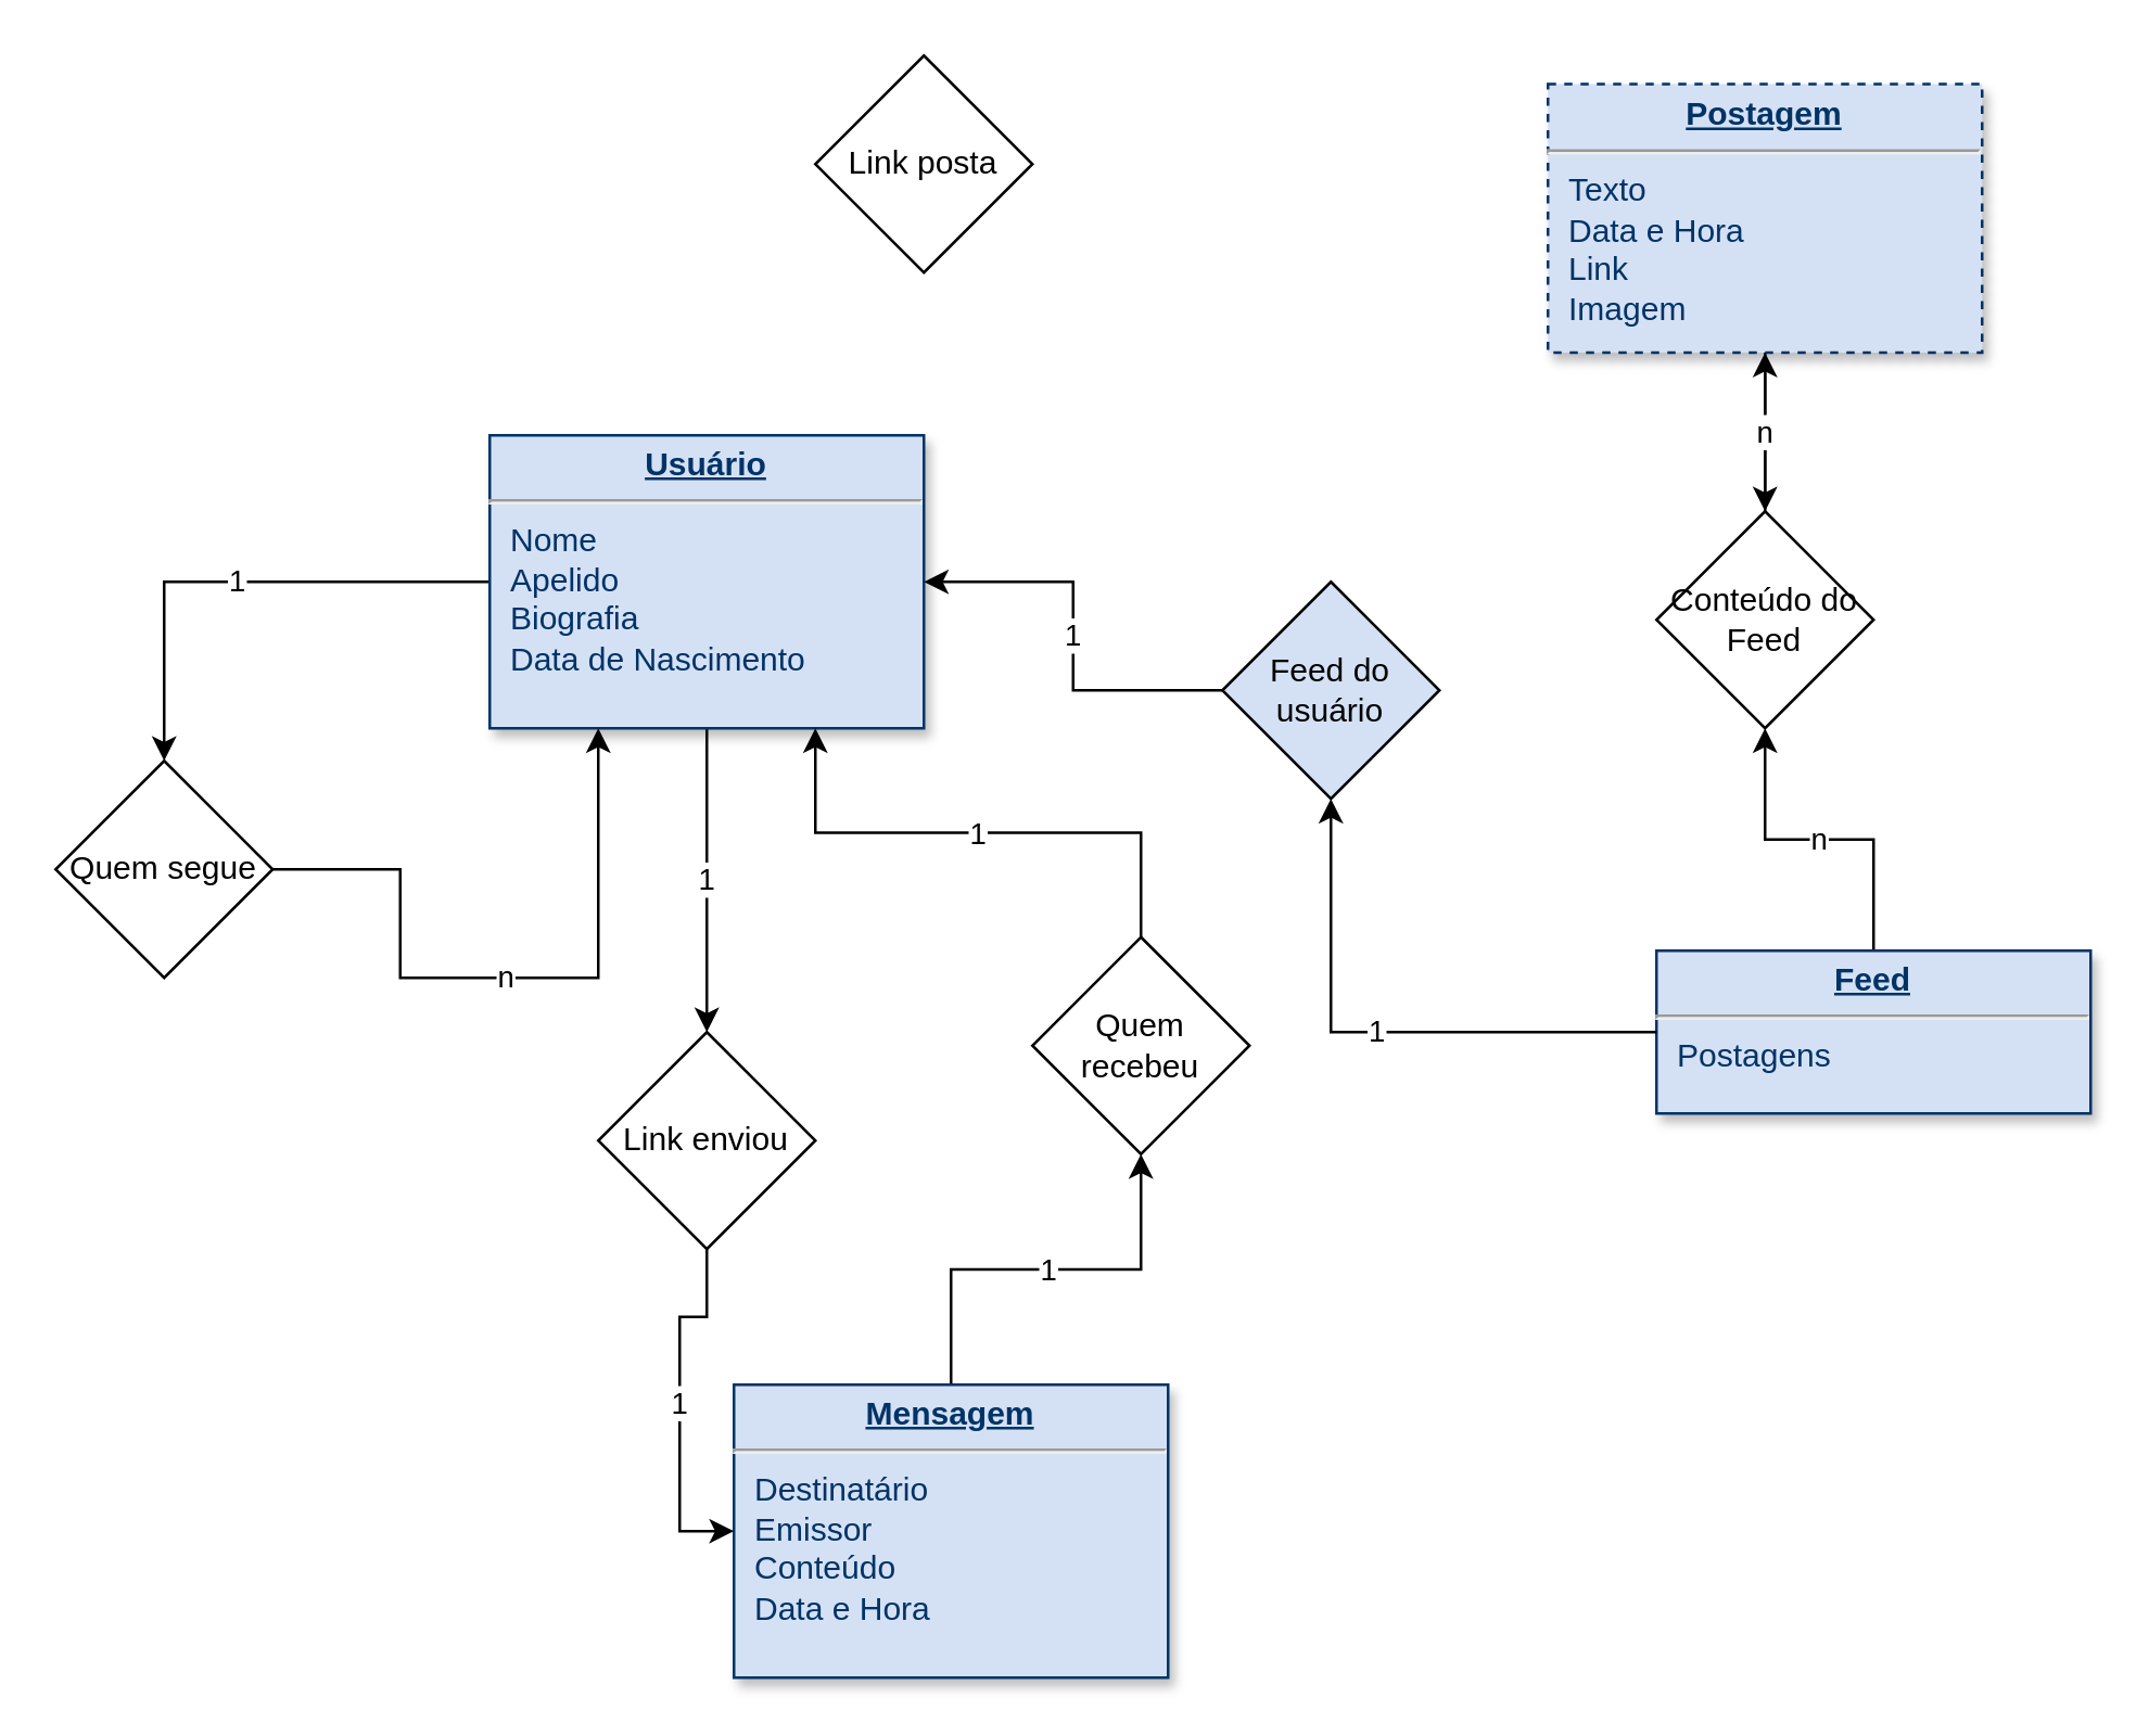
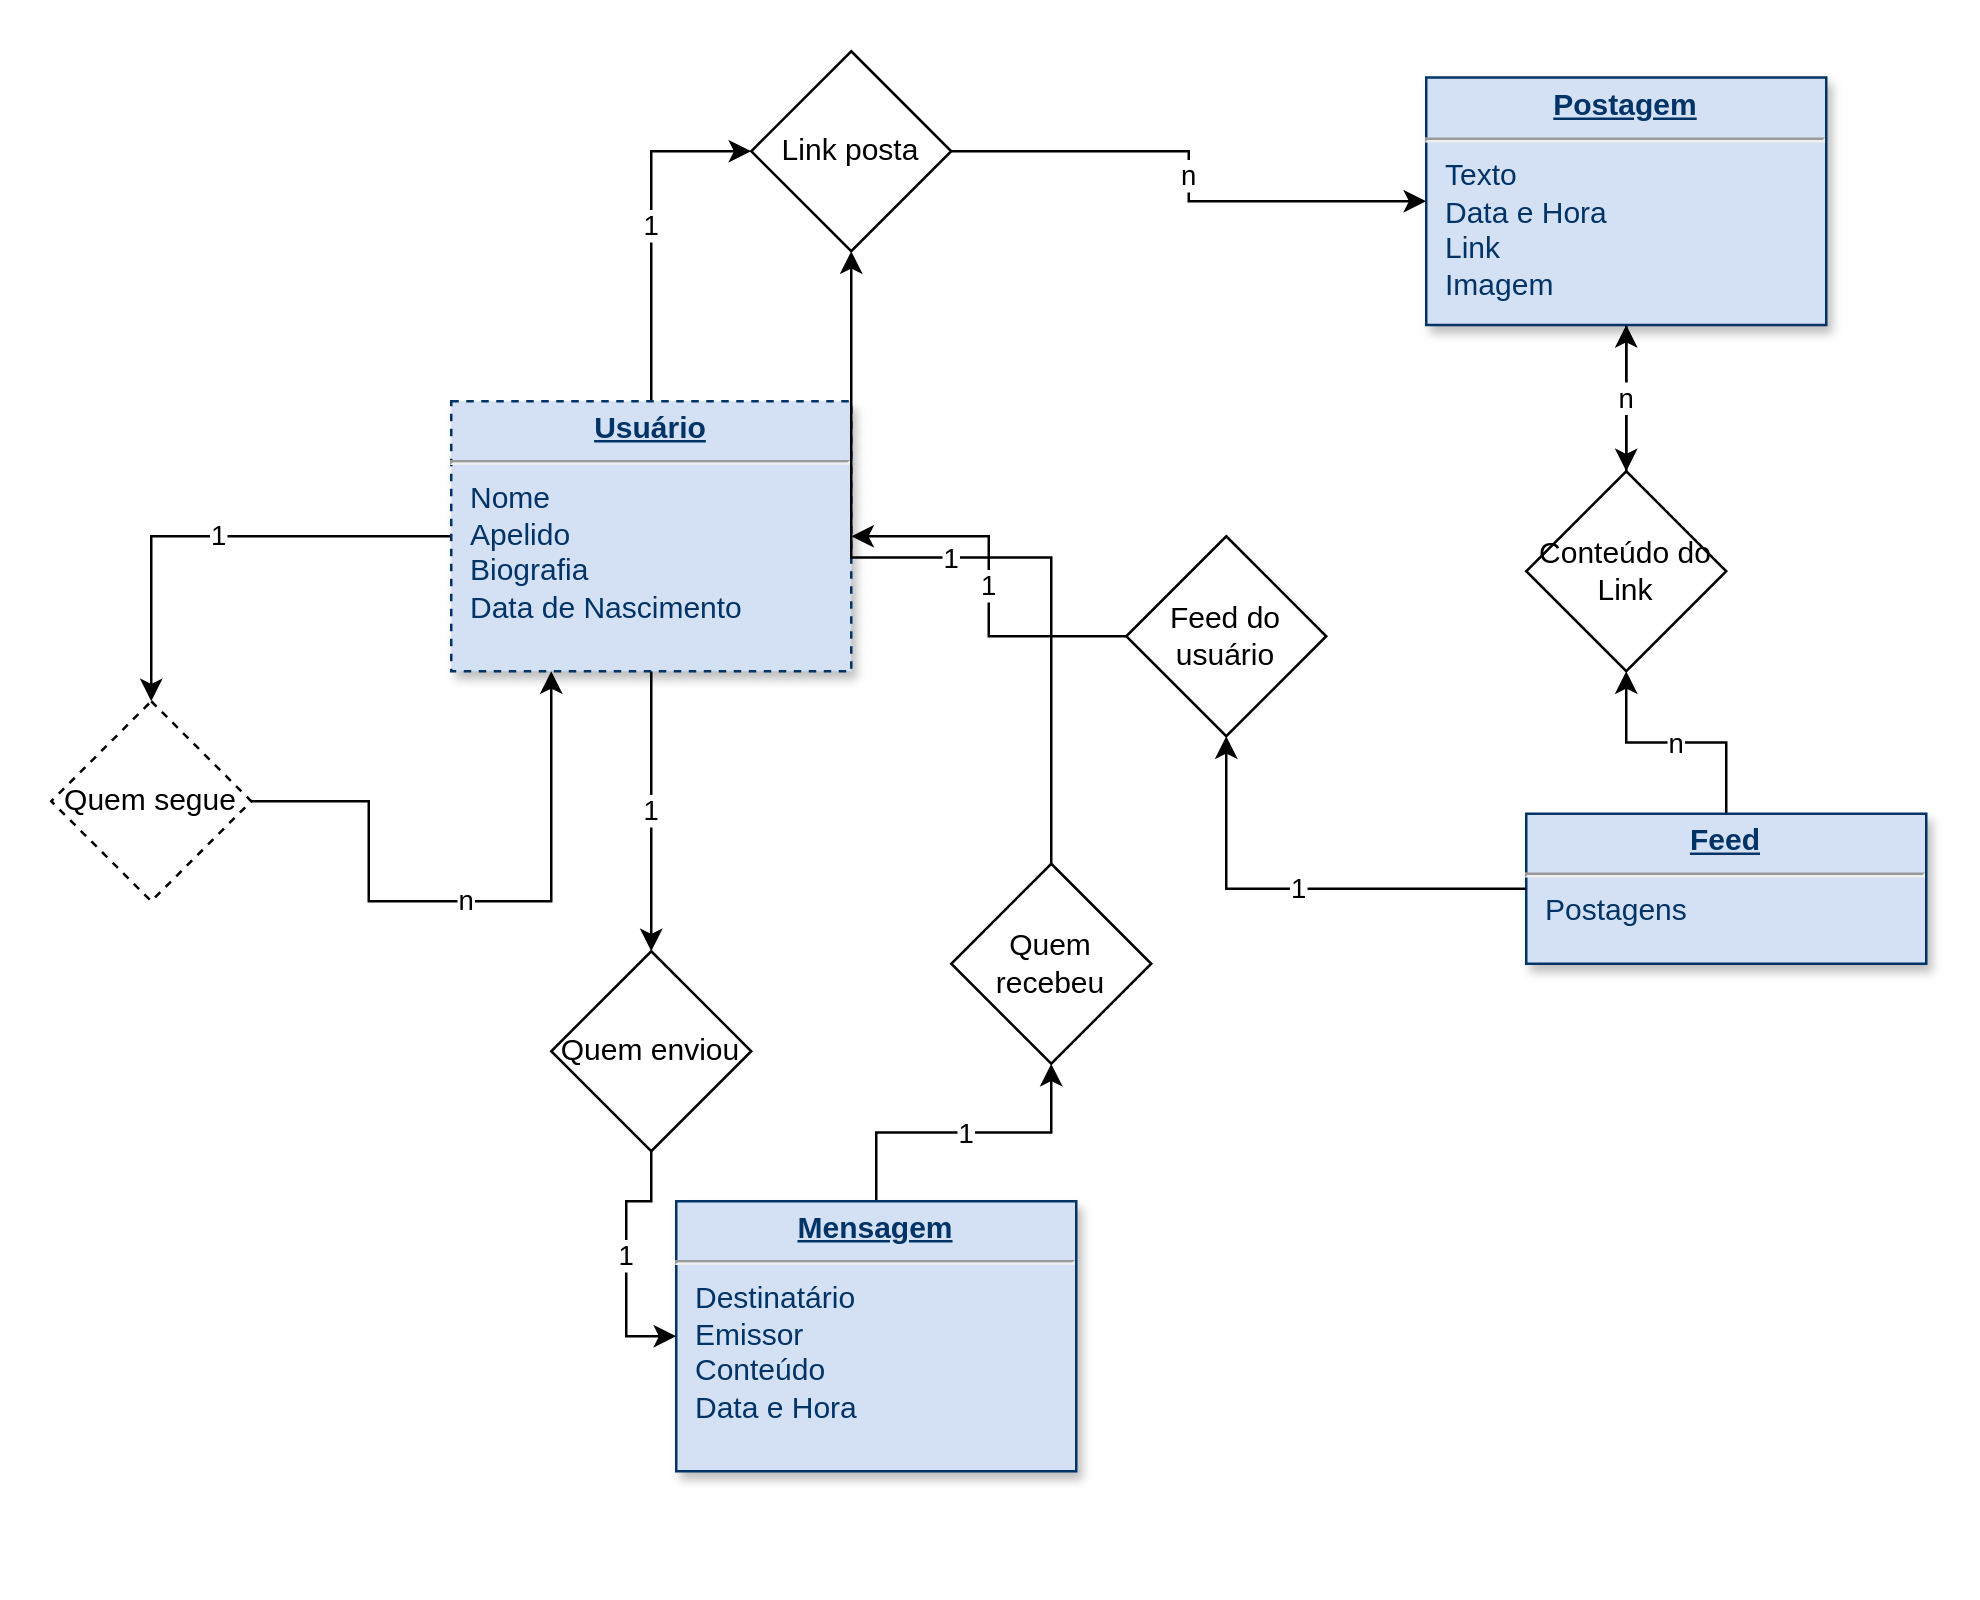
  <mxCell id="0" />
  <mxCell id="1" parent="0" />
  <mxCell id="2" style="edgeStyle=orthogonalEdgeStyle;rounded=0;orthogonalLoop=1;jettySize=auto;html=1;entryX=0.5;entryY=0;entryDx=0;entryDy=0;" parent="1" source="3" target="13" edge="1"><mxGeometry relative="1" as="geometry" /></mxCell>
- <mxCell id="3" value="&lt;p style=&quot;margin: 0px ; margin-top: 4px ; text-align: center ; text-decoration: underline&quot;&gt;&lt;strong&gt;Postagem&lt;/strong&gt;&lt;/p&gt;&lt;hr&gt;&lt;p style=&quot;margin: 0px ; margin-left: 8px&quot;&gt;Texto&lt;/p&gt;&lt;p style=&quot;margin: 0px ; margin-left: 8px&quot;&gt;Data e Hora&lt;/p&gt;&lt;p style=&quot;margin: 0px ; margin-left: 8px&quot;&gt;Link&lt;/p&gt;&lt;p style=&quot;margin: 0px ; margin-left: 8px&quot;&gt;Imagem&lt;/p&gt;" style="verticalAlign=top;align=left;overflow=fill;fontSize=12;fontFamily=Helvetica;html=1;strokeColor=#003366;shadow=1;fillColor=#D4E1F5;fontColor=#003366;dashed=1;" parent="1" vertex="1"><mxGeometry x="570" y="30.5" width="160" height="99" as="geometry" /></mxCell>
+ <mxCell id="3" value="&lt;p style=&quot;margin: 0px ; margin-top: 4px ; text-align: center ; text-decoration: underline&quot;&gt;&lt;strong&gt;Postagem&lt;/strong&gt;&lt;/p&gt;&lt;hr&gt;&lt;p style=&quot;margin: 0px ; margin-left: 8px&quot;&gt;Texto&lt;/p&gt;&lt;p style=&quot;margin: 0px ; margin-left: 8px&quot;&gt;Data e Hora&lt;/p&gt;&lt;p style=&quot;margin: 0px ; margin-left: 8px&quot;&gt;Link&lt;/p&gt;&lt;p style=&quot;margin: 0px ; margin-left: 8px&quot;&gt;Imagem&lt;/p&gt;" style="verticalAlign=top;align=left;overflow=fill;fontSize=12;fontFamily=Helvetica;html=1;strokeColor=#003366;shadow=1;fillColor=#D4E1F5;fontColor=#003366" parent="1" vertex="1"><mxGeometry x="570" y="30.5" width="160" height="99" as="geometry" /></mxCell>
+ <mxCell id="4" value="1" style="edgeStyle=orthogonalEdgeStyle;rounded=0;orthogonalLoop=1;jettySize=auto;html=1;entryX=0;entryY=0.5;entryDx=0;entryDy=0;" parent="1" source="7" target="9" edge="1"><mxGeometry relative="1" as="geometry" /></mxCell>
  <mxCell id="5" value="1" style="edgeStyle=orthogonalEdgeStyle;rounded=0;orthogonalLoop=1;jettySize=auto;html=1;entryX=0.5;entryY=0;entryDx=0;entryDy=0;" parent="1" source="7" target="18" edge="1"><mxGeometry relative="1" as="geometry" /></mxCell>
  <mxCell id="6" value="1" style="edgeStyle=orthogonalEdgeStyle;rounded=0;orthogonalLoop=1;jettySize=auto;html=1;entryX=0.5;entryY=0;entryDx=0;entryDy=0;" parent="1" source="7" target="22" edge="1"><mxGeometry relative="1" as="geometry" /></mxCell>
- <mxCell id="7" value="&lt;p style=&quot;margin: 0px ; margin-top: 4px ; text-align: center ; text-decoration: underline&quot;&gt;&lt;strong&gt;Usuário&lt;/strong&gt;&lt;/p&gt;&lt;hr&gt;&lt;p style=&quot;margin: 0px ; margin-left: 8px&quot;&gt;Nome&lt;/p&gt;&lt;p style=&quot;margin: 0px ; margin-left: 8px&quot;&gt;Apelido&lt;/p&gt;&lt;p style=&quot;margin: 0px ; margin-left: 8px&quot;&gt;Biografia&lt;/p&gt;&lt;p style=&quot;margin: 0px ; margin-left: 8px&quot;&gt;Data de Nascimento&lt;/p&gt;" style="verticalAlign=top;align=left;overflow=fill;fontSize=12;fontFamily=Helvetica;html=1;strokeColor=#003366;shadow=1;fillColor=#D4E1F5;fontColor=#003366" parent="1" vertex="1"><mxGeometry x="180" y="160" width="160" height="108" as="geometry" /></mxCell>
+ <mxCell id="7" value="&lt;p style=&quot;margin: 0px ; margin-top: 4px ; text-align: center ; text-decoration: underline&quot;&gt;&lt;strong&gt;Usuário&lt;/strong&gt;&lt;/p&gt;&lt;hr&gt;&lt;p style=&quot;margin: 0px ; margin-left: 8px&quot;&gt;Nome&lt;/p&gt;&lt;p style=&quot;margin: 0px ; margin-left: 8px&quot;&gt;Apelido&lt;/p&gt;&lt;p style=&quot;margin: 0px ; margin-left: 8px&quot;&gt;Biografia&lt;/p&gt;&lt;p style=&quot;margin: 0px ; margin-left: 8px&quot;&gt;Data de Nascimento&lt;/p&gt;" style="verticalAlign=top;align=left;overflow=fill;fontSize=12;fontFamily=Helvetica;html=1;strokeColor=#003366;shadow=1;fillColor=#D4E1F5;fontColor=#003366;dashed=1;" parent="1" vertex="1"><mxGeometry x="180" y="160" width="160" height="108" as="geometry" /></mxCell>
+ <mxCell id="8" value="n" style="edgeStyle=orthogonalEdgeStyle;rounded=0;orthogonalLoop=1;jettySize=auto;html=1;exitX=1;exitY=0.5;exitDx=0;exitDy=0;entryX=0;entryY=0.5;entryDx=0;entryDy=0;" parent="1" source="9" target="3" edge="1"><mxGeometry relative="1" as="geometry" /></mxCell>
  <mxCell id="9" value="Link posta" style="rhombus;whiteSpace=wrap;html=1;" parent="1" vertex="1"><mxGeometry x="300" y="20" width="80" height="80" as="geometry" /></mxCell>
  <mxCell id="10" value="n" style="edgeStyle=orthogonalEdgeStyle;rounded=0;orthogonalLoop=1;jettySize=auto;html=1;entryX=0.5;entryY=1;entryDx=0;entryDy=0;" parent="1" source="11" target="13" edge="1"><mxGeometry relative="1" as="geometry" /></mxCell>
- <mxCell id="11" value="&lt;p style=&quot;margin: 0px ; margin-top: 4px ; text-align: center ; text-decoration: underline&quot;&gt;&lt;strong&gt;Feed&lt;/strong&gt;&lt;/p&gt;&lt;hr&gt;&lt;p style=&quot;margin: 0px ; margin-left: 8px&quot;&gt;Postagens&lt;/p&gt;" style="verticalAlign=top;align=left;overflow=fill;fontSize=12;fontFamily=Helvetica;html=1;strokeColor=#003366;shadow=1;fillColor=#D4E1F5;fontColor=#003366" parent="1" vertex="1"><mxGeometry x="610" y="350" width="160" height="60" as="geometry" /></mxCell>
+ <mxCell id="11" value="&lt;p style=&quot;margin: 0px ; margin-top: 4px ; text-align: center ; text-decoration: underline&quot;&gt;&lt;strong&gt;Feed&lt;/strong&gt;&lt;/p&gt;&lt;hr&gt;&lt;p style=&quot;margin: 0px ; margin-left: 8px&quot;&gt;Postagens&lt;/p&gt;" style="verticalAlign=top;align=left;overflow=fill;fontSize=12;fontFamily=Helvetica;html=1;strokeColor=#003366;shadow=1;fillColor=#D4E1F5;fontColor=#003366" parent="1" vertex="1"><mxGeometry x="610" y="325" width="160" height="60" as="geometry" /></mxCell>
  <mxCell id="12" value="n" style="edgeStyle=orthogonalEdgeStyle;rounded=0;orthogonalLoop=1;jettySize=auto;html=1;entryX=0.5;entryY=1;entryDx=0;entryDy=0;" parent="1" source="13" target="3" edge="1"><mxGeometry relative="1" as="geometry" /></mxCell>
- <mxCell id="13" value="Conteúdo do Feed" style="rhombus;whiteSpace=wrap;html=1;" parent="1" vertex="1"><mxGeometry x="610" y="188" width="80" height="80" as="geometry" /></mxCell>
+ <mxCell id="13" value="Conteúdo do Link" style="rhombus;whiteSpace=wrap;html=1;" parent="1" vertex="1"><mxGeometry x="610" y="188" width="80" height="80" as="geometry" /></mxCell>
  <mxCell id="14" value="1" style="edgeStyle=orthogonalEdgeStyle;rounded=0;orthogonalLoop=1;jettySize=auto;html=1;exitX=0;exitY=0.5;exitDx=0;exitDy=0;" parent="1" source="11" target="16" edge="1"><mxGeometry relative="1" as="geometry" /></mxCell>
  <mxCell id="15" value="1" style="edgeStyle=orthogonalEdgeStyle;rounded=0;orthogonalLoop=1;jettySize=auto;html=1;entryX=1;entryY=0.5;entryDx=0;entryDy=0;" parent="1" source="16" target="7" edge="1"><mxGeometry relative="1" as="geometry" /></mxCell>
- <mxCell id="16" value="Feed do usuário" style="rhombus;whiteSpace=wrap;html=1;fillColor=#d4e1f5;" parent="1" vertex="1"><mxGeometry x="450" y="214" width="80" height="80" as="geometry" /></mxCell>
+ <mxCell id="16" value="Feed do usuário" style="rhombus;whiteSpace=wrap;html=1;" parent="1" vertex="1"><mxGeometry x="450" y="214" width="80" height="80" as="geometry" /></mxCell>
  <mxCell id="17" value="n" style="edgeStyle=orthogonalEdgeStyle;rounded=0;orthogonalLoop=1;jettySize=auto;html=1;entryX=0.25;entryY=1;entryDx=0;entryDy=0;" parent="1" source="18" target="7" edge="1"><mxGeometry relative="1" as="geometry"><Array as="points"><mxPoint x="147" y="320" /><mxPoint x="147" y="360" /><mxPoint x="220" y="360" /><mxPoint x="220" y="308" /></Array></mxGeometry></mxCell>
- <mxCell id="18" value="Quem segue" style="rhombus;whiteSpace=wrap;html=1;" parent="1" vertex="1"><mxGeometry x="20" y="280" width="80" height="80" as="geometry" /></mxCell>
+ <mxCell id="18" value="Quem segue" style="rhombus;whiteSpace=wrap;html=1;dashed=1;" parent="1" vertex="1"><mxGeometry x="20" y="280" width="80" height="80" as="geometry" /></mxCell>
  <mxCell id="19" value="1" style="edgeStyle=orthogonalEdgeStyle;rounded=0;orthogonalLoop=1;jettySize=auto;html=1;entryX=0.5;entryY=1;entryDx=0;entryDy=0;" parent="1" source="20" target="24" edge="1"><mxGeometry relative="1" as="geometry" /></mxCell>
- <mxCell id="20" value="&lt;p style=&quot;margin: 0px ; margin-top: 4px ; text-align: center ; text-decoration: underline&quot;&gt;&lt;strong&gt;Mensagem&lt;/strong&gt;&lt;/p&gt;&lt;hr&gt;&lt;p style=&quot;margin: 0px ; margin-left: 8px&quot;&gt;Destinatário&lt;/p&gt;&lt;p style=&quot;margin: 0px ; margin-left: 8px&quot;&gt;Emissor&lt;/p&gt;&lt;p style=&quot;margin: 0px ; margin-left: 8px&quot;&gt;Conteúdo&lt;/p&gt;&lt;p style=&quot;margin: 0px ; margin-left: 8px&quot;&gt;Data e Hora&lt;/p&gt;" style="verticalAlign=top;align=left;overflow=fill;fontSize=12;fontFamily=Helvetica;html=1;strokeColor=#003366;shadow=1;fillColor=#D4E1F5;fontColor=#003366" parent="1" vertex="1"><mxGeometry x="270" y="510" width="160" height="108" as="geometry" /></mxCell>
+ <mxCell id="20" value="&lt;p style=&quot;margin: 0px ; margin-top: 4px ; text-align: center ; text-decoration: underline&quot;&gt;&lt;strong&gt;Mensagem&lt;/strong&gt;&lt;/p&gt;&lt;hr&gt;&lt;p style=&quot;margin: 0px ; margin-left: 8px&quot;&gt;Destinatário&lt;/p&gt;&lt;p style=&quot;margin: 0px ; margin-left: 8px&quot;&gt;Emissor&lt;/p&gt;&lt;p style=&quot;margin: 0px ; margin-left: 8px&quot;&gt;Conteúdo&lt;/p&gt;&lt;p style=&quot;margin: 0px ; margin-left: 8px&quot;&gt;Data e Hora&lt;/p&gt;" style="verticalAlign=top;align=left;overflow=fill;fontSize=12;fontFamily=Helvetica;html=1;strokeColor=#003366;shadow=1;fillColor=#D4E1F5;fontColor=#003366" parent="1" vertex="1"><mxGeometry x="270" y="480" width="160" height="108" as="geometry" /></mxCell>
  <mxCell id="21" value="1" style="edgeStyle=orthogonalEdgeStyle;rounded=0;orthogonalLoop=1;jettySize=auto;html=1;exitX=0.5;exitY=1;exitDx=0;exitDy=0;entryX=0;entryY=0.5;entryDx=0;entryDy=0;" parent="1" source="22" target="20" edge="1"><mxGeometry relative="1" as="geometry" /></mxCell>
- <mxCell id="22" value="Link enviou" style="rhombus;whiteSpace=wrap;html=1;" parent="1" vertex="1"><mxGeometry x="220" y="380" width="80" height="80" as="geometry" /></mxCell>
- <mxCell id="23" value="1" style="edgeStyle=orthogonalEdgeStyle;rounded=0;orthogonalLoop=1;jettySize=auto;html=1;exitX=0.5;exitY=0;exitDx=0;exitDy=0;entryX=0.75;entryY=1;entryDx=0;entryDy=0;" parent="1" source="24" target="7" edge="1"><mxGeometry relative="1" as="geometry" /></mxCell>
+ <mxCell id="22" value="Quem enviou" style="rhombus;whiteSpace=wrap;html=1;" parent="1" vertex="1"><mxGeometry x="220" y="380" width="80" height="80" as="geometry" /></mxCell>
+ <mxCell id="23" value="1" style="edgeStyle=orthogonalEdgeStyle;rounded=0;orthogonalLoop=1;jettySize=auto;html=1;exitX=0.5;exitY=0;exitDx=0;exitDy=0;" parent="1" source="24" target="9" edge="1"><mxGeometry relative="1" as="geometry" /></mxCell>
  <mxCell id="24" value="Quem recebeu" style="rhombus;whiteSpace=wrap;html=1;" parent="1" vertex="1"><mxGeometry x="380" y="345" width="80" height="80" as="geometry" /></mxCell>
